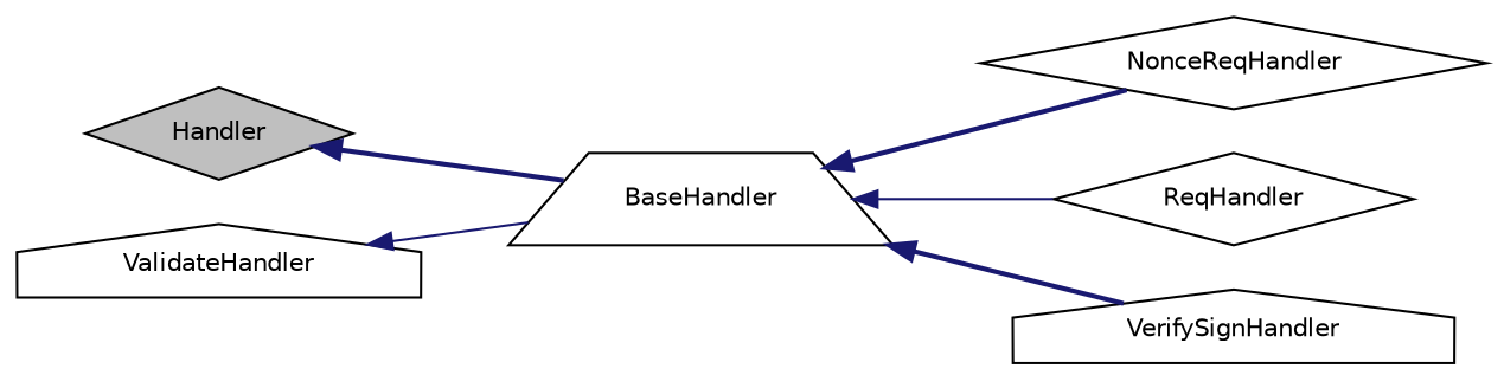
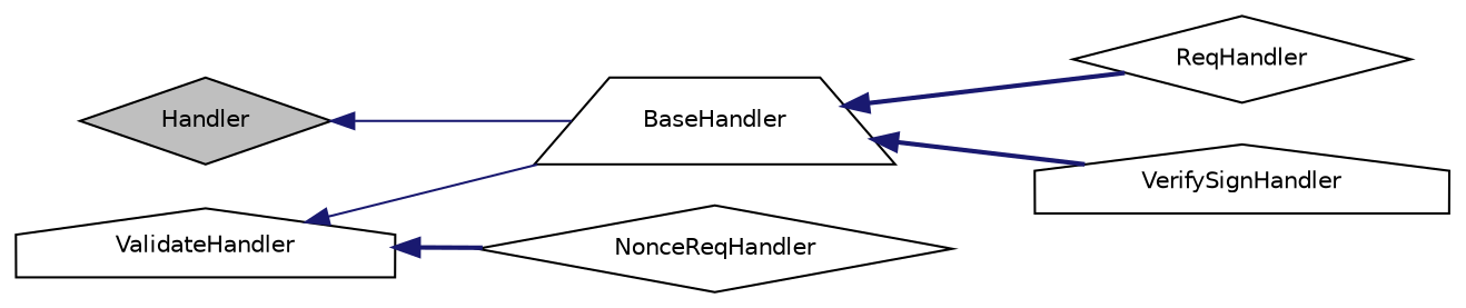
  digraph {
    rankdir=LR
    node [color=black fillcolor=white fontname=Helvetica fontsize=10 shape=diamond style=filled]
    edge [color=midnightblue dir=back fontname=Helvetica fontsize=10 labelfontname=Helvetica labelfontsize=10 style=bold]
    n1 [fillcolor=grey75 fontcolor=black height=0.2 label=Handler width=0.4]
    n2 [height=0.2 label=BaseHandler shape=trapezium width=0.4]
    n3 [height=0.2 label=NonceReqHandler width=0.4]
    n4 [height=0.2 label=ReqHandler width=0.4]
    n5 [height=0.2 label=VerifySignHandler shape=house width=0.4]
    n6 [height=0.2 label=ValidateHandler shape=house width=0.4]
-   n1 -> n2
-   n2 -> n3
-   n2 -> n4 [style=solid]
+   n1 -> n2 [style=solid]
+   n6 -> n3
+   n2 -> n4
    n2 -> n5
    n6 -> n2 [style=solid]
  }
